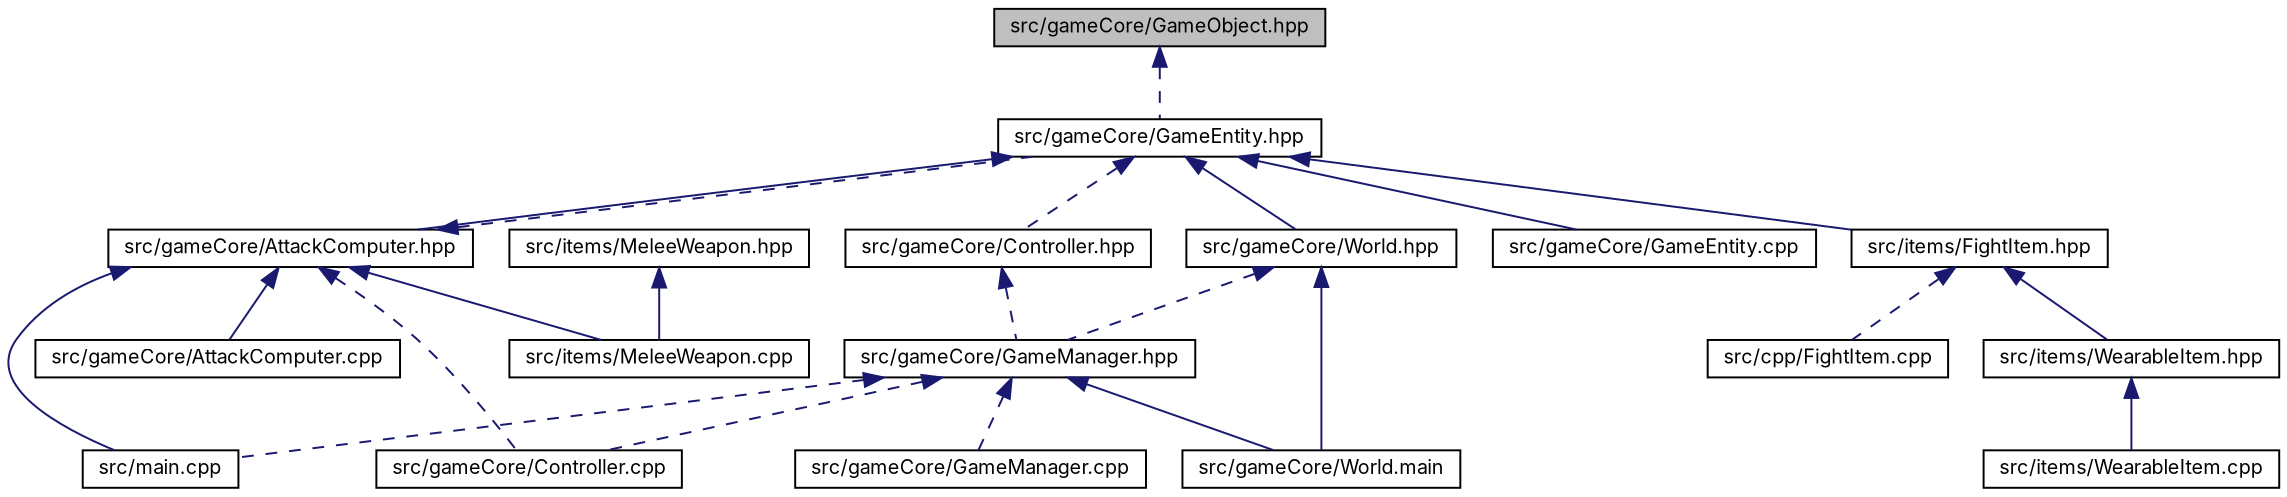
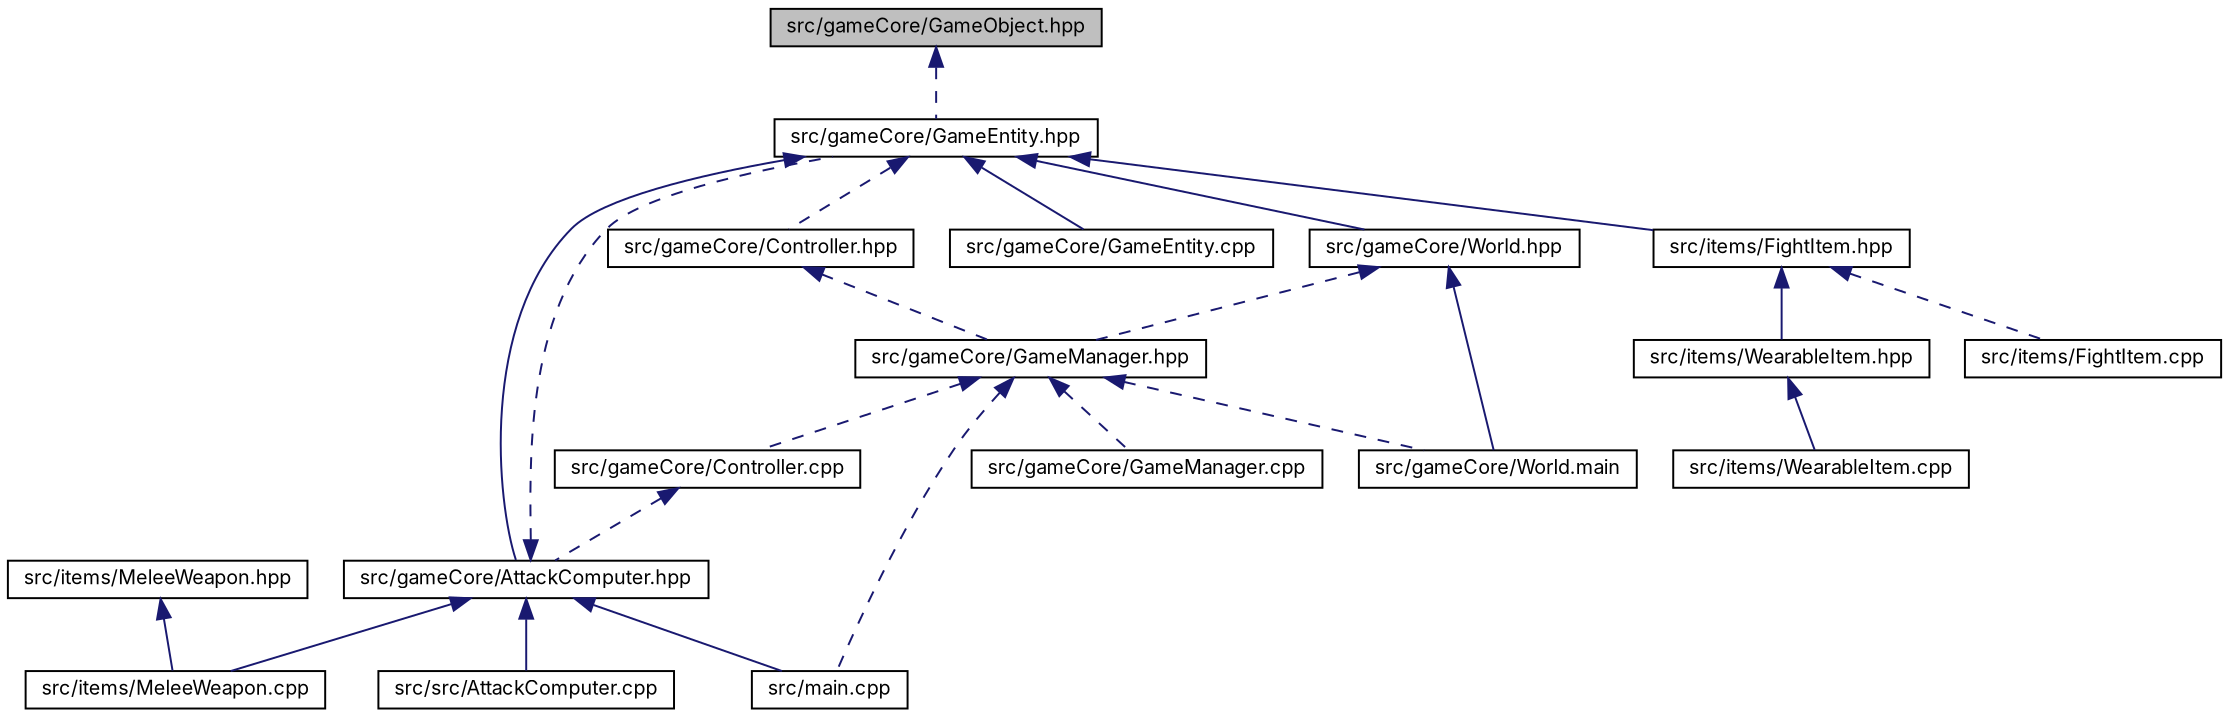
  digraph {
    fontname=Inter
    node [color=black fillcolor=white fontname=Inter fontsize=10 shape=record style=filled]
    edge [color=midnightblue dir=back fontname=Inter fontsize=10 labelfontname=Helvetica labelfontsize=10 style=dashed]
    n1 [fillcolor=grey75 fontcolor=black height=0.2 label="src/gameCore/GameObject.hpp" width=0.4]
    n2 [height=0.2 label="src/gameCore/GameEntity.hpp" width=0.4]
    n3 [height=0.2 label="src/gameCore/AttackComputer.hpp" width=0.4]
    n4 [height=0.2 label="src/gameCore/Controller.hpp" width=0.4]
    n5 [height=0.2 label="src/gameCore/GameEntity.cpp" width=0.4]
    n6 [height=0.2 label="src/gameCore/World.hpp" width=0.4]
    n7 [height=0.2 label="src/items/FightItem.hpp" width=0.4]
-   n8 [height=0.2 label="src/gameCore/AttackComputer.cpp" width=0.4]
+   n8 [height=0.2 label="src/src/AttackComputer.cpp" width=0.4]
    n9 [height=0.2 label="src/gameCore/Controller.cpp" width=0.4]
    n10 [height=0.2 label="src/items/MeleeWeapon.cpp" width=0.4]
    n11 [height=0.2 label="src/main.cpp" width=0.4]
    n12 [height=0.2 label="src/gameCore/GameManager.hpp" width=0.4]
    n13 [height=0.2 label="src/gameCore/World.main" width=0.4]
-   n14 [height=0.2 label="src/cpp/FightItem.cpp" width=0.4]
+   n14 [height=0.2 label="src/items/FightItem.cpp" width=0.4]
    n15 [height=0.2 label="src/items/WearableItem.hpp" width=0.4]
    n16 [height=0.2 label="src/gameCore/GameManager.cpp" width=0.4]
    n17 [height=0.2 label="src/items/MeleeWeapon.hpp" width=0.4]
    n18 [height=0.2 label="src/items/WearableItem.cpp" width=0.4]
    n1 -> n2
    n2 -> n3 [style=solid]
    n2 -> n4
    n2 -> n5 [style=solid]
    n2 -> n6 [style=solid]
    n2 -> n7 [style=solid]
    n3 -> n2
    n3 -> n8 [style=solid]
-   n3 -> n9
+   n9 -> n3
    n3 -> n10 [style=solid]
    n3 -> n11 [style=solid]
    n4 -> n12
    n6 -> n12
    n6 -> n13 [style=solid]
    n7 -> n14
    n7 -> n15 [style=solid]
    n12 -> n9
    n12 -> n11
-   n12 -> n13 [style=solid]
+   n12 -> n13
    n12 -> n16
    n15 -> n18 [style=solid]
    n17 -> n10 [style=solid]
  }
